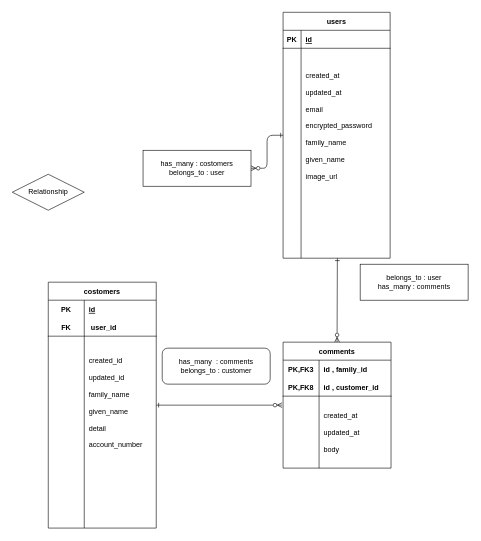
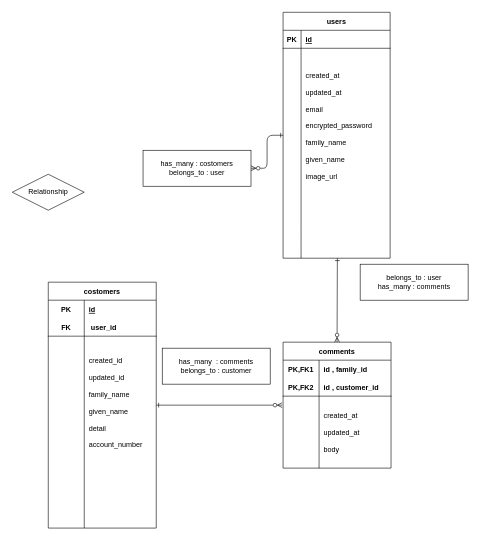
  <mxCell id="0" />
  <mxCell id="1" parent="0" />
  <mxCell id="2" style="edgeStyle=none;html=1;entryX=0;entryY=0.5;entryDx=0;entryDy=0;strokeColor=none;endArrow=ERone;endFill=0;startArrow=none;" edge="1" parent="1" source="39"><mxGeometry relative="1" as="geometry"><mxPoint x="80" y="250" as="targetPoint" /></mxGeometry></mxCell>
  <mxCell id="3" value="comments" style="shape=table;startSize=30;container=1;collapsible=1;childLayout=tableLayout;fixedRows=1;rowLines=0;fontStyle=1;align=center;resizeLast=1;fontColor=#000000;labelBackgroundColor=default;" vertex="1" parent="1"><mxGeometry x="471.5" y="570" width="180" height="210" as="geometry" /></mxCell>
  <mxCell id="4" value="" style="shape=partialRectangle;collapsible=0;dropTarget=0;pointerEvents=0;fillColor=none;top=0;left=0;bottom=0;right=0;points=[[0,0.5],[1,0.5]];portConstraint=eastwest;fontColor=#000000;labelBackgroundColor=default;" vertex="1" parent="3"><mxGeometry y="30" width="180" height="30" as="geometry" /></mxCell>
- <mxCell id="5" value="PK,FK3" style="shape=partialRectangle;connectable=0;fillColor=none;top=0;left=0;bottom=0;right=0;fontStyle=1;overflow=hidden;fontColor=#000000;labelBackgroundColor=default;" vertex="1" parent="4"><mxGeometry width="60" height="30" as="geometry"><mxRectangle width="60" height="30" as="alternateBounds" /></mxGeometry></mxCell>
+ <mxCell id="5" value="PK,FK1" style="shape=partialRectangle;connectable=0;fillColor=none;top=0;left=0;bottom=0;right=0;fontStyle=1;overflow=hidden;fontColor=#000000;labelBackgroundColor=default;" vertex="1" parent="4"><mxGeometry width="60" height="30" as="geometry"><mxRectangle width="60" height="30" as="alternateBounds" /></mxGeometry></mxCell>
  <mxCell id="6" value="id , family_id" style="shape=partialRectangle;connectable=0;fillColor=none;top=0;left=0;bottom=0;right=0;align=left;spacingLeft=6;fontStyle=1;overflow=hidden;fontColor=#000000;labelBackgroundColor=default;" vertex="1" parent="4"><mxGeometry x="60" width="120" height="30" as="geometry"><mxRectangle width="120" height="30" as="alternateBounds" /></mxGeometry></mxCell>
  <mxCell id="7" value="" style="shape=partialRectangle;collapsible=0;dropTarget=0;pointerEvents=0;fillColor=none;top=0;left=0;bottom=1;right=0;points=[[0,0.5],[1,0.5]];portConstraint=eastwest;fontColor=#000000;" vertex="1" parent="3"><mxGeometry y="60" width="180" height="30" as="geometry" /></mxCell>
- <mxCell id="8" value="PK,FK8" style="shape=partialRectangle;connectable=0;fillColor=none;top=0;left=0;bottom=0;right=0;fontStyle=1;overflow=hidden;fontColor=#000000;labelBackgroundColor=default;" vertex="1" parent="7"><mxGeometry width="60" height="30" as="geometry"><mxRectangle width="60" height="30" as="alternateBounds" /></mxGeometry></mxCell>
+ <mxCell id="8" value="PK,FK2" style="shape=partialRectangle;connectable=0;fillColor=none;top=0;left=0;bottom=0;right=0;fontStyle=1;overflow=hidden;fontColor=#000000;labelBackgroundColor=default;" vertex="1" parent="7"><mxGeometry width="60" height="30" as="geometry"><mxRectangle width="60" height="30" as="alternateBounds" /></mxGeometry></mxCell>
  <mxCell id="9" value="id , customer_id" style="shape=partialRectangle;connectable=0;fillColor=none;top=0;left=0;bottom=0;right=0;align=left;spacingLeft=6;fontStyle=1;overflow=hidden;fontColor=#000000;labelBackgroundColor=default;" vertex="1" parent="7"><mxGeometry x="60" width="120" height="30" as="geometry"><mxRectangle width="120" height="30" as="alternateBounds" /></mxGeometry></mxCell>
  <mxCell id="10" value="" style="shape=partialRectangle;collapsible=0;dropTarget=0;pointerEvents=0;fillColor=none;top=0;left=0;bottom=0;right=0;points=[[0,0.5],[1,0.5]];portConstraint=eastwest;fontColor=#000000;labelBackgroundColor=default;" vertex="1" parent="3"><mxGeometry y="90" width="180" height="120" as="geometry" /></mxCell>
  <mxCell id="11" value="" style="shape=partialRectangle;connectable=0;fillColor=none;top=0;left=0;bottom=0;right=0;editable=1;overflow=hidden;fontColor=#000000;labelBackgroundColor=default;" vertex="1" parent="10"><mxGeometry width="60" height="120" as="geometry"><mxRectangle width="60" height="120" as="alternateBounds" /></mxGeometry></mxCell>
  <mxCell id="12" value="created_at&#10;&#10;updated_at&#10;&#10;body" style="shape=partialRectangle;connectable=0;fillColor=none;top=0;left=0;bottom=0;right=0;align=left;spacingLeft=6;overflow=hidden;fontColor=#000000;labelBackgroundColor=default;" vertex="1" parent="10"><mxGeometry x="60" width="120" height="120" as="geometry"><mxRectangle width="120" height="120" as="alternateBounds" /></mxGeometry></mxCell>
  <mxCell id="13" value="" style="edgeStyle=none;html=1;fontColor=#000000;endArrow=ERzeroToMany;endFill=0;strokeColor=none;startArrow=ERone;startFill=0;" edge="1" parent="1" source="15"><mxGeometry relative="1" as="geometry"><mxPoint x="320" y="520" as="targetPoint" /></mxGeometry></mxCell>
  <mxCell id="14" value="" style="edgeStyle=orthogonalEdgeStyle;html=1;fontColor=#000000;startArrow=ERone;startFill=0;endArrow=ERzeroToMany;endFill=0;strokeColor=default;" edge="1" parent="1" source="15" target="39"><mxGeometry relative="1" as="geometry"><mxPoint x="370" y="210" as="targetPoint" /></mxGeometry></mxCell>
  <mxCell id="15" value="users" style="shape=table;startSize=30;container=1;collapsible=1;childLayout=tableLayout;fixedRows=1;rowLines=0;fontStyle=1;align=center;resizeLast=1;shadow=0;strokeColor=#000000;labelBackgroundColor=default;fillColor=none;" vertex="1" parent="1"><mxGeometry x="471.5" y="20" width="178.5" height="410" as="geometry" /></mxCell>
  <mxCell id="16" value="" style="shape=partialRectangle;collapsible=0;dropTarget=0;pointerEvents=0;fillColor=none;top=0;left=0;bottom=1;right=0;points=[[0,0.5],[1,0.5]];portConstraint=eastwest;" vertex="1" parent="15"><mxGeometry y="30" width="178.5" height="30" as="geometry" /></mxCell>
  <mxCell id="17" value="PK" style="shape=partialRectangle;connectable=0;fillColor=none;top=0;left=0;bottom=0;right=0;fontStyle=1;overflow=hidden;labelBackgroundColor=default;" vertex="1" parent="16"><mxGeometry width="30" height="30" as="geometry"><mxRectangle width="30" height="30" as="alternateBounds" /></mxGeometry></mxCell>
  <mxCell id="18" value="id" style="shape=partialRectangle;connectable=0;fillColor=none;top=0;left=0;bottom=0;right=0;align=left;spacingLeft=6;fontStyle=5;overflow=hidden;labelBackgroundColor=default;" vertex="1" parent="16"><mxGeometry x="30" width="148.5" height="30" as="geometry"><mxRectangle width="148.5" height="30" as="alternateBounds" /></mxGeometry></mxCell>
  <mxCell id="19" value="" style="shape=partialRectangle;collapsible=0;dropTarget=0;pointerEvents=0;fillColor=none;top=0;left=0;bottom=0;right=0;points=[[0,0.5],[1,0.5]];portConstraint=eastwest;" vertex="1" parent="15"><mxGeometry y="60" width="178.5" height="300" as="geometry" /></mxCell>
  <mxCell id="20" value="" style="shape=partialRectangle;connectable=0;fillColor=none;top=0;left=0;bottom=0;right=0;editable=1;overflow=hidden;labelBackgroundColor=default;" vertex="1" parent="19"><mxGeometry width="30" height="300" as="geometry"><mxRectangle width="30" height="300" as="alternateBounds" /></mxGeometry></mxCell>
  <mxCell id="21" value="created_at&#10;&#10;updated_at&#10;&#10;email&#10;&#10;encrypted_password&#10;&#10;family_name&#10;&#10;given_name&#10;&#10;image_url&#10;&#10;&#10;" style="shape=partialRectangle;connectable=0;fillColor=none;top=0;left=0;bottom=0;right=0;align=left;spacingLeft=6;overflow=hidden;labelBackgroundColor=default;" vertex="1" parent="19"><mxGeometry x="30" width="148.5" height="300" as="geometry"><mxRectangle width="148.5" height="300" as="alternateBounds" /></mxGeometry></mxCell>
  <mxCell id="22" value="" style="shape=partialRectangle;collapsible=0;dropTarget=0;pointerEvents=0;fillColor=none;top=0;left=0;bottom=0;right=0;points=[[0,0.5],[1,0.5]];portConstraint=eastwest;" vertex="1" parent="15"><mxGeometry y="360" width="178.5" height="20" as="geometry" /></mxCell>
  <mxCell id="23" value="" style="shape=partialRectangle;connectable=0;fillColor=none;top=0;left=0;bottom=0;right=0;editable=1;overflow=hidden;labelBackgroundColor=default;" vertex="1" parent="22"><mxGeometry width="30" height="20" as="geometry"><mxRectangle width="30" height="20" as="alternateBounds" /></mxGeometry></mxCell>
  <mxCell id="24" value="" style="shape=partialRectangle;connectable=0;fillColor=none;top=0;left=0;bottom=0;right=0;align=left;spacingLeft=6;overflow=hidden;labelBackgroundColor=default;" vertex="1" parent="22"><mxGeometry x="30" width="148.5" height="20" as="geometry"><mxRectangle width="148.5" height="20" as="alternateBounds" /></mxGeometry></mxCell>
  <mxCell id="25" value="" style="shape=partialRectangle;collapsible=0;dropTarget=0;pointerEvents=0;fillColor=none;top=0;left=0;bottom=0;right=0;points=[[0,0.5],[1,0.5]];portConstraint=eastwest;" vertex="1" parent="15"><mxGeometry y="380" width="178.5" height="30" as="geometry" /></mxCell>
  <mxCell id="26" value="" style="shape=partialRectangle;connectable=0;fillColor=none;top=0;left=0;bottom=0;right=0;editable=1;overflow=hidden;labelBackgroundColor=default;" vertex="1" parent="25"><mxGeometry width="30" height="30" as="geometry"><mxRectangle width="30" height="30" as="alternateBounds" /></mxGeometry></mxCell>
  <mxCell id="27" value="" style="shape=partialRectangle;connectable=0;fillColor=none;top=0;left=0;bottom=0;right=0;align=left;spacingLeft=6;overflow=hidden;labelBackgroundColor=default;" vertex="1" parent="25"><mxGeometry x="30" width="148.5" height="30" as="geometry"><mxRectangle width="148.5" height="30" as="alternateBounds" /></mxGeometry></mxCell>
  <mxCell id="28" value="" style="html=1;fontColor=#000000;startArrow=ERone;startFill=0;endArrow=ERzeroToMany;endFill=0;strokeColor=default;" edge="1" parent="1" source="29"><mxGeometry relative="1" as="geometry"><mxPoint x="470" y="675" as="targetPoint" /></mxGeometry></mxCell>
  <mxCell id="29" value="costomers" style="shape=table;startSize=30;container=1;collapsible=1;childLayout=tableLayout;fixedRows=1;rowLines=0;fontStyle=1;align=center;resizeLast=1;fontColor=#000000;labelBackgroundColor=default;shadow=0;" vertex="1" parent="1"><mxGeometry x="80" y="470" width="180" height="410" as="geometry" /></mxCell>
  <mxCell id="30" value="" style="shape=partialRectangle;collapsible=0;dropTarget=0;pointerEvents=0;fillColor=none;top=0;left=0;bottom=0;right=0;points=[[0,0.5],[1,0.5]];portConstraint=eastwest;fontColor=#000000;" vertex="1" parent="29"><mxGeometry y="30" width="180" height="30" as="geometry" /></mxCell>
  <mxCell id="31" value="PK" style="shape=partialRectangle;connectable=0;fillColor=none;top=0;left=0;bottom=0;right=0;fontStyle=1;overflow=hidden;fontColor=#000000;labelBackgroundColor=default;" vertex="1" parent="30"><mxGeometry width="60" height="30" as="geometry"><mxRectangle width="60" height="30" as="alternateBounds" /></mxGeometry></mxCell>
  <mxCell id="32" value="id" style="shape=partialRectangle;connectable=0;fillColor=none;top=0;left=0;bottom=0;right=0;align=left;spacingLeft=6;fontStyle=5;overflow=hidden;fontColor=#000000;labelBackgroundColor=default;" vertex="1" parent="30"><mxGeometry x="60" width="120" height="30" as="geometry"><mxRectangle width="120" height="30" as="alternateBounds" /></mxGeometry></mxCell>
  <mxCell id="33" value="" style="shape=partialRectangle;collapsible=0;dropTarget=0;pointerEvents=0;fillColor=none;top=0;left=0;bottom=1;right=0;points=[[0,0.5],[1,0.5]];portConstraint=eastwest;fontColor=#000000;" vertex="1" parent="29"><mxGeometry y="60" width="180" height="30" as="geometry" /></mxCell>
  <mxCell id="34" value="FK" style="shape=partialRectangle;connectable=0;fillColor=none;top=0;left=0;bottom=0;right=0;fontStyle=1;overflow=hidden;fontColor=#000000;labelBackgroundColor=default;" vertex="1" parent="33"><mxGeometry width="60" height="30" as="geometry"><mxRectangle width="60" height="30" as="alternateBounds" /></mxGeometry></mxCell>
  <mxCell id="35" value=" user_id" style="shape=partialRectangle;connectable=0;fillColor=none;top=0;left=0;bottom=0;right=0;align=left;spacingLeft=6;fontStyle=1;overflow=hidden;fontColor=#000000;labelBackgroundColor=default;" vertex="1" parent="33"><mxGeometry x="60" width="120" height="30" as="geometry"><mxRectangle width="120" height="30" as="alternateBounds" /></mxGeometry></mxCell>
  <mxCell id="36" value="" style="shape=partialRectangle;collapsible=0;dropTarget=0;pointerEvents=0;fillColor=none;top=0;left=0;bottom=0;right=0;points=[[0,0.5],[1,0.5]];portConstraint=eastwest;fontColor=#000000;" vertex="1" parent="29"><mxGeometry y="90" width="180" height="320" as="geometry" /></mxCell>
  <mxCell id="37" value="" style="shape=partialRectangle;connectable=0;fillColor=none;top=0;left=0;bottom=0;right=0;editable=1;overflow=hidden;fontColor=#000000;labelBackgroundColor=default;" vertex="1" parent="36"><mxGeometry width="60" height="320" as="geometry"><mxRectangle width="60" height="320" as="alternateBounds" /></mxGeometry></mxCell>
  <mxCell id="38" value="created_id&#10;&#10;updated_id&#10;&#10;family_name&#10;&#10;given_name&#10;&#10;detail&#10;&#10;account_number&#10;&#10;&#10;&#10;&#10;&#10;&#10;" style="shape=partialRectangle;connectable=0;fillColor=none;top=0;left=0;bottom=0;right=0;align=left;spacingLeft=6;overflow=hidden;fontColor=#000000;labelBackgroundColor=default;" vertex="1" parent="36"><mxGeometry x="60" width="120" height="320" as="geometry"><mxRectangle width="120" height="320" as="alternateBounds" /></mxGeometry></mxCell>
  <mxCell id="39" value="has_many : costomers&lt;br&gt;belongs_to : user" style="rounded=0;whiteSpace=wrap;html=1;shadow=0;fontColor=#000000;strokeColor=#000000;labelBackgroundColor=default;" vertex="1" parent="1"><mxGeometry x="238" y="250" width="180" height="60" as="geometry" /></mxCell>
  <mxCell id="40" value="" style="edgeStyle=none;html=1;entryX=0;entryY=0.5;entryDx=0;entryDy=0;strokeColor=none;endArrow=none;endFill=0;" edge="1" parent="1" source="19" target="39"><mxGeometry relative="1" as="geometry"><mxPoint x="470" y="217.5" as="sourcePoint" /><mxPoint x="80" y="250" as="targetPoint" /></mxGeometry></mxCell>
- <mxCell id="41" value="has_many&amp;nbsp; : comments&lt;br&gt;belongs_to : customer" style="whiteSpace=wrap;html=1;shadow=0;fontColor=#000000;strokeColor=#000000;labelBackgroundColor=default;rounded=1;" vertex="1" parent="1"><mxGeometry x="270" y="580" width="180" height="60" as="geometry" /></mxCell>
+ <mxCell id="41" value="has_many&amp;nbsp; : comments&lt;br&gt;belongs_to : customer" style="rounded=0;whiteSpace=wrap;html=1;shadow=0;fontColor=#000000;strokeColor=#000000;labelBackgroundColor=default;" vertex="1" parent="1"><mxGeometry x="270" y="580" width="180" height="60" as="geometry" /></mxCell>
  <mxCell id="42" value="belongs_to : user&lt;br&gt;has_many : comments" style="rounded=0;whiteSpace=wrap;html=1;shadow=0;fontColor=#000000;strokeColor=#000000;" vertex="1" parent="1"><mxGeometry x="600" y="440" width="180" height="60" as="geometry" /></mxCell>
  <mxCell id="43" value="" style="endArrow=ERone;html=1;rounded=0;exitX=0.5;exitY=0;exitDx=0;exitDy=0;startArrow=ERzeroToMany;startFill=0;endFill=0;" edge="1" parent="1" source="3"><mxGeometry relative="1" as="geometry"><mxPoint x="330" y="440" as="sourcePoint" /><mxPoint x="562" y="430" as="targetPoint" /><Array as="points" /></mxGeometry></mxCell>
  <mxCell id="44" value="Relationship" style="shape=rhombus;perimeter=rhombusPerimeter;whiteSpace=wrap;html=1;align=center;shadow=0;fillColor=none;" vertex="1" parent="1"><mxGeometry x="20" y="290" width="120" height="60" as="geometry" /></mxCell>
